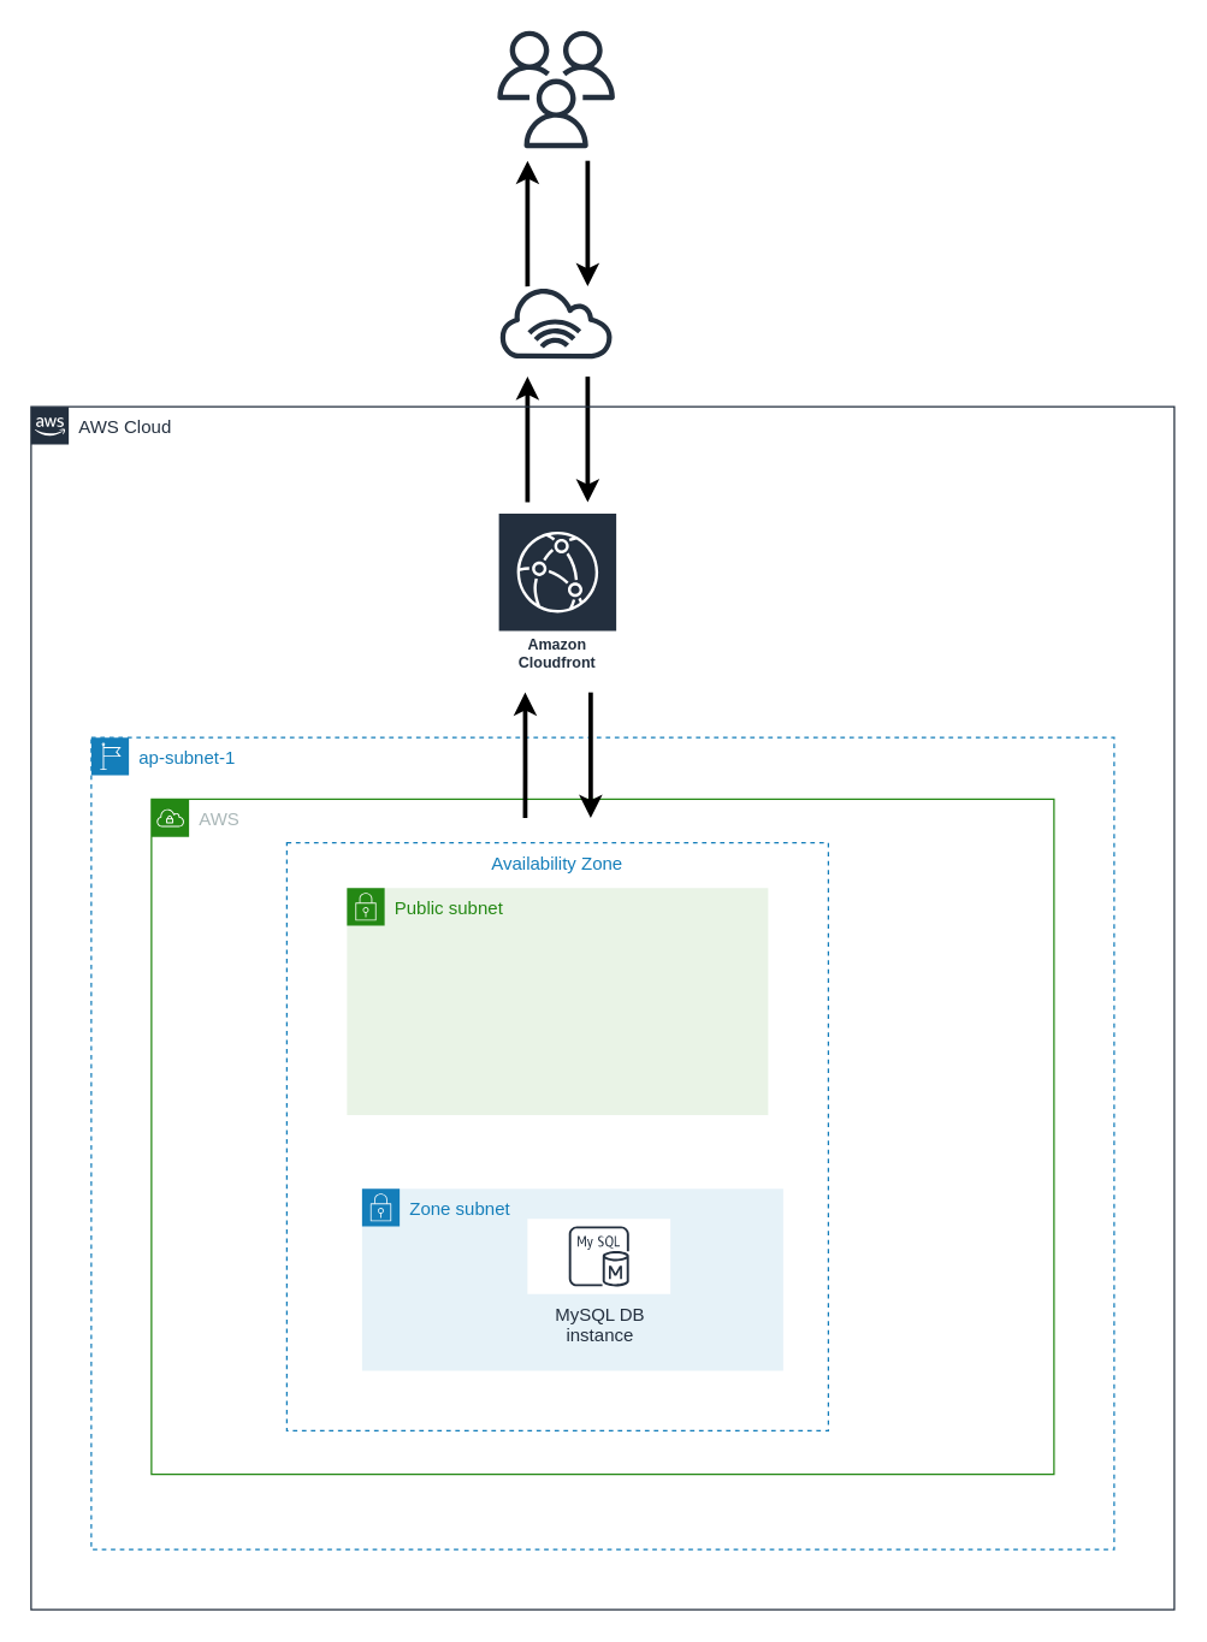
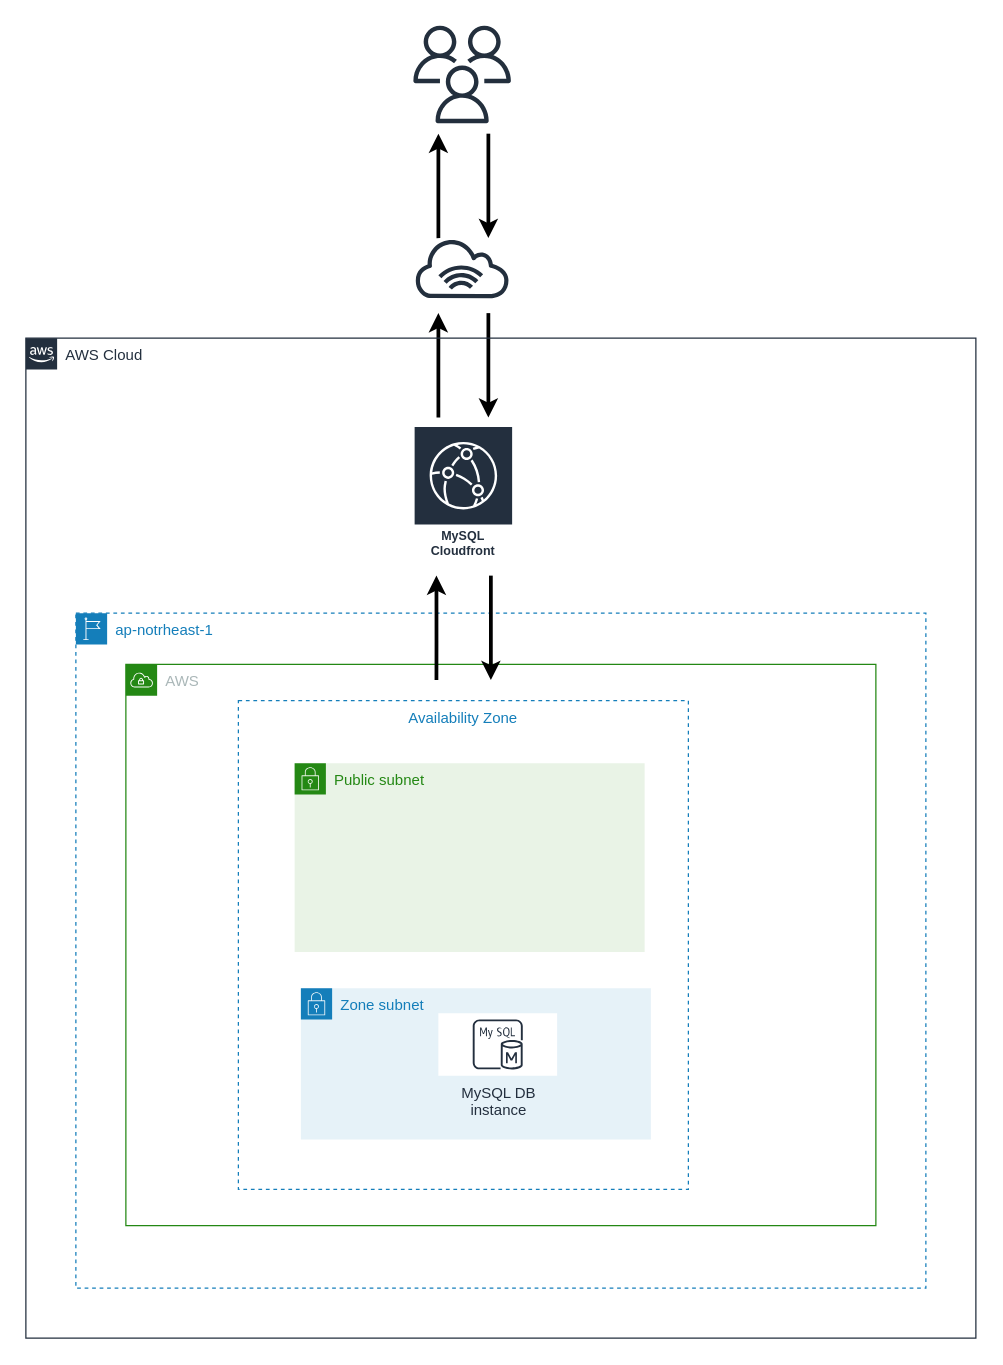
  <mxCell id="0" />
  <mxCell id="1" parent="0" />
  <mxCell id="2" value="" style="edgeStyle=orthogonalEdgeStyle;rounded=0;orthogonalLoop=1;jettySize=auto;html=1;strokeWidth=3;" parent="1" edge="1"><mxGeometry relative="1" as="geometry"><mxPoint x="390" y="106.44" as="sourcePoint" /><mxPoint x="390" y="189.998" as="targetPoint" /><Array as="points"><mxPoint x="390" y="148.44" /><mxPoint x="390" y="148.44" /></Array></mxGeometry></mxCell>
  <mxCell id="3" value="" style="sketch=0;outlineConnect=0;fontColor=#232F3E;gradientColor=none;fillColor=#232F3D;strokeColor=none;dashed=0;verticalLabelPosition=bottom;verticalAlign=top;align=center;html=1;fontSize=12;fontStyle=0;aspect=fixed;pointerEvents=1;shape=mxgraph.aws4.users;" parent="1" vertex="1"><mxGeometry x="330" y="20" width="78" height="78" as="geometry" /></mxCell>
  <mxCell id="4" value="" style="sketch=0;outlineConnect=0;fontColor=#232F3E;gradientColor=none;fillColor=#232F3D;strokeColor=none;dashed=0;verticalLabelPosition=bottom;verticalAlign=top;align=center;html=1;fontSize=12;fontStyle=0;aspect=fixed;pointerEvents=1;shape=mxgraph.aws4.internet_alt1;" parent="1" vertex="1"><mxGeometry x="330" y="190" width="78" height="48" as="geometry" /></mxCell>
  <mxCell id="5" value="" style="edgeStyle=orthogonalEdgeStyle;rounded=0;orthogonalLoop=1;jettySize=auto;html=1;jumpSize=6;strokeWidth=3;" parent="1" edge="1"><mxGeometry relative="1" as="geometry"><mxPoint x="350.017" y="333.558" as="sourcePoint" /><mxPoint x="350.017" y="250" as="targetPoint" /><Array as="points"><mxPoint x="349.94" y="302" /><mxPoint x="349.94" y="302" /></Array></mxGeometry></mxCell>
  <mxCell id="6" value="" style="edgeStyle=orthogonalEdgeStyle;rounded=0;orthogonalLoop=1;jettySize=auto;html=1;strokeWidth=3;" parent="1" edge="1"><mxGeometry relative="1" as="geometry"><mxPoint x="390" y="250" as="sourcePoint" /><mxPoint x="390" y="333.558" as="targetPoint" /><Array as="points"><mxPoint x="390" y="292" /><mxPoint x="390" y="292" /></Array></mxGeometry></mxCell>
  <mxCell id="7" value="" style="edgeStyle=orthogonalEdgeStyle;rounded=0;orthogonalLoop=1;jettySize=auto;html=1;jumpSize=6;strokeWidth=3;" parent="1" edge="1"><mxGeometry relative="1" as="geometry"><mxPoint x="350.017" y="189.998" as="sourcePoint" /><mxPoint x="350.017" y="106.44" as="targetPoint" /><Array as="points"><mxPoint x="349.94" y="158.44" /><mxPoint x="349.94" y="158.44" /></Array></mxGeometry></mxCell>
  <mxCell id="8" value="AWS Cloud" style="points=[[0,0],[0.25,0],[0.5,0],[0.75,0],[1,0],[1,0.25],[1,0.5],[1,0.75],[1,1],[0.75,1],[0.5,1],[0.25,1],[0,1],[0,0.75],[0,0.5],[0,0.25]];outlineConnect=0;gradientColor=none;html=1;whiteSpace=wrap;fontSize=12;fontStyle=0;container=1;pointerEvents=0;collapsible=0;recursiveResize=0;shape=mxgraph.aws4.group;grIcon=mxgraph.aws4.group_aws_cloud_alt;strokeColor=#232F3E;fillColor=none;verticalAlign=top;align=left;spacingLeft=30;fontColor=#232F3E;dashed=0;" vertex="1" parent="1"><mxGeometry x="20" y="270" width="760" height="800" as="geometry" /></mxCell>
- <mxCell id="9" value="Amazon Cloudfront" style="sketch=0;outlineConnect=0;fontColor=#232F3E;gradientColor=none;strokeColor=#ffffff;fillColor=#232F3E;dashed=0;verticalLabelPosition=middle;verticalAlign=bottom;align=center;html=1;whiteSpace=wrap;fontSize=10;fontStyle=1;spacing=3;shape=mxgraph.aws4.productIcon;prIcon=mxgraph.aws4.cloudfront;" vertex="1" parent="8"><mxGeometry x="310" y="70" width="80" height="110" as="geometry" /></mxCell>
- <mxCell id="10" value="ap-subnet-1" style="points=[[0,0],[0.25,0],[0.5,0],[0.75,0],[1,0],[1,0.25],[1,0.5],[1,0.75],[1,1],[0.75,1],[0.5,1],[0.25,1],[0,1],[0,0.75],[0,0.5],[0,0.25]];outlineConnect=0;gradientColor=none;html=1;whiteSpace=wrap;fontSize=12;fontStyle=0;container=1;pointerEvents=0;collapsible=0;recursiveResize=0;shape=mxgraph.aws4.group;grIcon=mxgraph.aws4.group_region;strokeColor=#147EBA;fillColor=none;verticalAlign=top;align=left;spacingLeft=30;fontColor=#147EBA;dashed=1;" vertex="1" parent="8"><mxGeometry x="40" y="220" width="680" height="540" as="geometry" /></mxCell>
+ <mxCell id="9" value="MySQL Cloudfront" style="sketch=0;outlineConnect=0;fontColor=#232F3E;gradientColor=none;strokeColor=#ffffff;fillColor=#232F3E;dashed=0;verticalLabelPosition=middle;verticalAlign=bottom;align=center;html=1;whiteSpace=wrap;fontSize=10;fontStyle=1;spacing=3;shape=mxgraph.aws4.productIcon;prIcon=mxgraph.aws4.cloudfront;" vertex="1" parent="8"><mxGeometry x="310" y="70" width="80" height="110" as="geometry" /></mxCell>
+ <mxCell id="10" value="ap-notrheast-1" style="points=[[0,0],[0.25,0],[0.5,0],[0.75,0],[1,0],[1,0.25],[1,0.5],[1,0.75],[1,1],[0.75,1],[0.5,1],[0.25,1],[0,1],[0,0.75],[0,0.5],[0,0.25]];outlineConnect=0;gradientColor=none;html=1;whiteSpace=wrap;fontSize=12;fontStyle=0;container=1;pointerEvents=0;collapsible=0;recursiveResize=0;shape=mxgraph.aws4.group;grIcon=mxgraph.aws4.group_region;strokeColor=#147EBA;fillColor=none;verticalAlign=top;align=left;spacingLeft=30;fontColor=#147EBA;dashed=1;" vertex="1" parent="8"><mxGeometry x="40" y="220" width="680" height="540" as="geometry" /></mxCell>
  <mxCell id="11" value="AWS" style="points=[[0,0],[0.25,0],[0.5,0],[0.75,0],[1,0],[1,0.25],[1,0.5],[1,0.75],[1,1],[0.75,1],[0.5,1],[0.25,1],[0,1],[0,0.75],[0,0.5],[0,0.25]];outlineConnect=0;gradientColor=none;html=1;whiteSpace=wrap;fontSize=12;fontStyle=0;container=1;pointerEvents=0;collapsible=0;recursiveResize=0;shape=mxgraph.aws4.group;grIcon=mxgraph.aws4.group_vpc;strokeColor=#248814;fillColor=none;verticalAlign=top;align=left;spacingLeft=30;fontColor=#AAB7B8;dashed=0;" vertex="1" parent="10"><mxGeometry x="40" y="41" width="600" height="449" as="geometry" /></mxCell>
  <mxCell id="12" value="Availability Zone" style="fillColor=none;strokeColor=#147EBA;dashed=1;verticalAlign=top;fontStyle=0;fontColor=#147EBA;" vertex="1" parent="11"><mxGeometry x="90" y="29" width="360" height="391" as="geometry" /></mxCell>
- <mxCell id="13" value="Public subnet" style="points=[[0,0],[0.25,0],[0.5,0],[0.75,0],[1,0],[1,0.25],[1,0.5],[1,0.75],[1,1],[0.75,1],[0.5,1],[0.25,1],[0,1],[0,0.75],[0,0.5],[0,0.25]];outlineConnect=0;gradientColor=none;html=1;whiteSpace=wrap;fontSize=12;fontStyle=0;container=1;pointerEvents=0;collapsible=0;recursiveResize=0;shape=mxgraph.aws4.group;grIcon=mxgraph.aws4.group_security_group;grStroke=0;strokeColor=#248814;fillColor=#E9F3E6;verticalAlign=top;align=left;spacingLeft=30;fontColor=#248814;dashed=0;" vertex="1" parent="11"><mxGeometry x="130" y="59" width="280" height="151" as="geometry" /></mxCell>
+ <mxCell id="13" value="Public subnet" style="points=[[0,0],[0.25,0],[0.5,0],[0.75,0],[1,0],[1,0.25],[1,0.5],[1,0.75],[1,1],[0.75,1],[0.5,1],[0.25,1],[0,1],[0,0.75],[0,0.5],[0,0.25]];outlineConnect=0;gradientColor=none;html=1;whiteSpace=wrap;fontSize=12;fontStyle=0;container=1;pointerEvents=0;collapsible=0;recursiveResize=0;shape=mxgraph.aws4.group;grIcon=mxgraph.aws4.group_security_group;grStroke=0;strokeColor=#248814;fillColor=#E9F3E6;verticalAlign=top;align=left;spacingLeft=30;fontColor=#248814;dashed=0;" vertex="1" parent="11"><mxGeometry x="135" y="79" width="280" height="151" as="geometry" /></mxCell>
  <mxCell id="14" value="Zone subnet" style="points=[[0,0],[0.25,0],[0.5,0],[0.75,0],[1,0],[1,0.25],[1,0.5],[1,0.75],[1,1],[0.75,1],[0.5,1],[0.25,1],[0,1],[0,0.75],[0,0.5],[0,0.25]];outlineConnect=0;gradientColor=none;html=1;whiteSpace=wrap;fontSize=12;fontStyle=0;container=1;pointerEvents=0;collapsible=0;recursiveResize=0;shape=mxgraph.aws4.group;grIcon=mxgraph.aws4.group_security_group;grStroke=0;strokeColor=#147EBA;fillColor=#E6F2F8;verticalAlign=top;align=left;spacingLeft=30;fontColor=#147EBA;dashed=0;" vertex="1" parent="11"><mxGeometry x="140" y="259" width="280" height="121" as="geometry" /></mxCell>
  <mxCell id="15" value="MySQL DB &#10;instance" style="sketch=0;outlineConnect=0;fontColor=#232F3E;gradientColor=none;strokeColor=#232F3E;fillColor=#ffffff;dashed=0;verticalLabelPosition=bottom;verticalAlign=top;align=center;html=1;fontSize=12;fontStyle=0;aspect=fixed;shape=mxgraph.aws4.resourceIcon;resIcon=mxgraph.aws4.mysql_db_instance;" vertex="1" parent="11"><mxGeometry x="250" y="279" width="95" height="50" as="geometry" /></mxCell>
  <mxCell id="16" value="" style="edgeStyle=orthogonalEdgeStyle;rounded=0;orthogonalLoop=1;jettySize=auto;html=1;jumpSize=6;strokeWidth=3;" edge="1" parent="10"><mxGeometry relative="1" as="geometry"><mxPoint x="288.457" y="53.558" as="sourcePoint" /><mxPoint x="288.457" y="-30" as="targetPoint" /><Array as="points"><mxPoint x="288.38" y="22" /><mxPoint x="288.38" y="22" /></Array></mxGeometry></mxCell>
  <mxCell id="17" value="" style="edgeStyle=orthogonalEdgeStyle;rounded=0;orthogonalLoop=1;jettySize=auto;html=1;strokeWidth=3;" edge="1" parent="10"><mxGeometry relative="1" as="geometry"><mxPoint x="332" y="-30" as="sourcePoint" /><mxPoint x="332" y="53.558" as="targetPoint" /><Array as="points"><mxPoint x="332" y="12" /><mxPoint x="332" y="12" /></Array></mxGeometry></mxCell>
